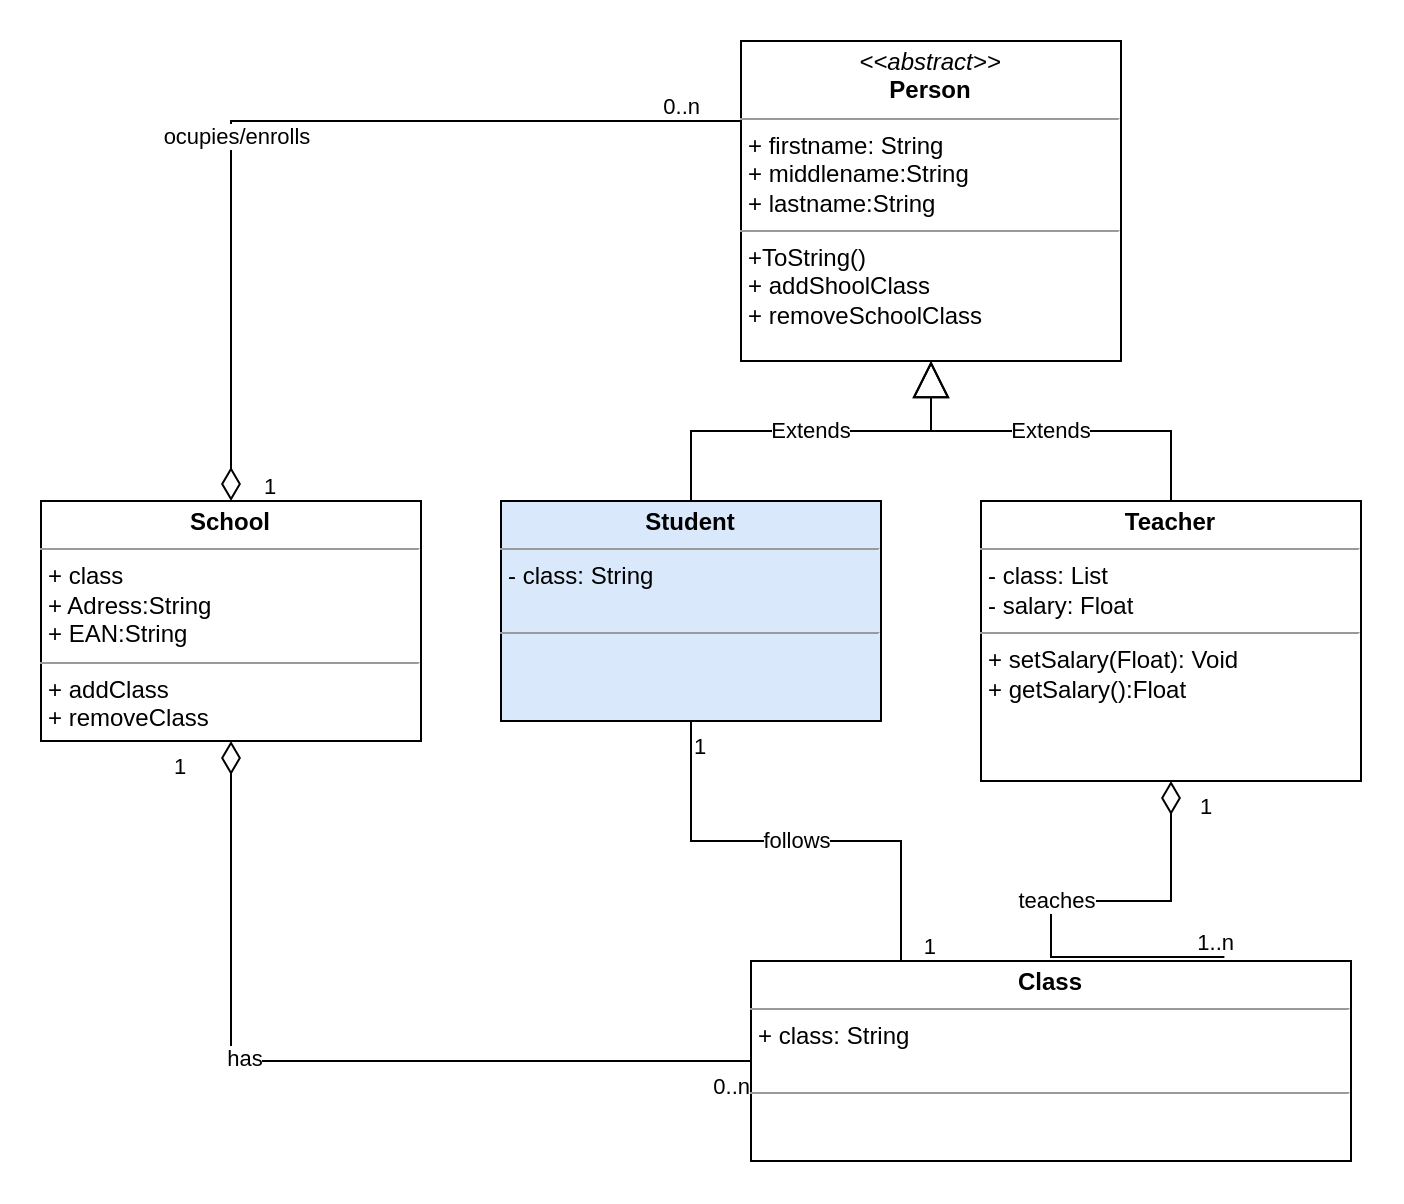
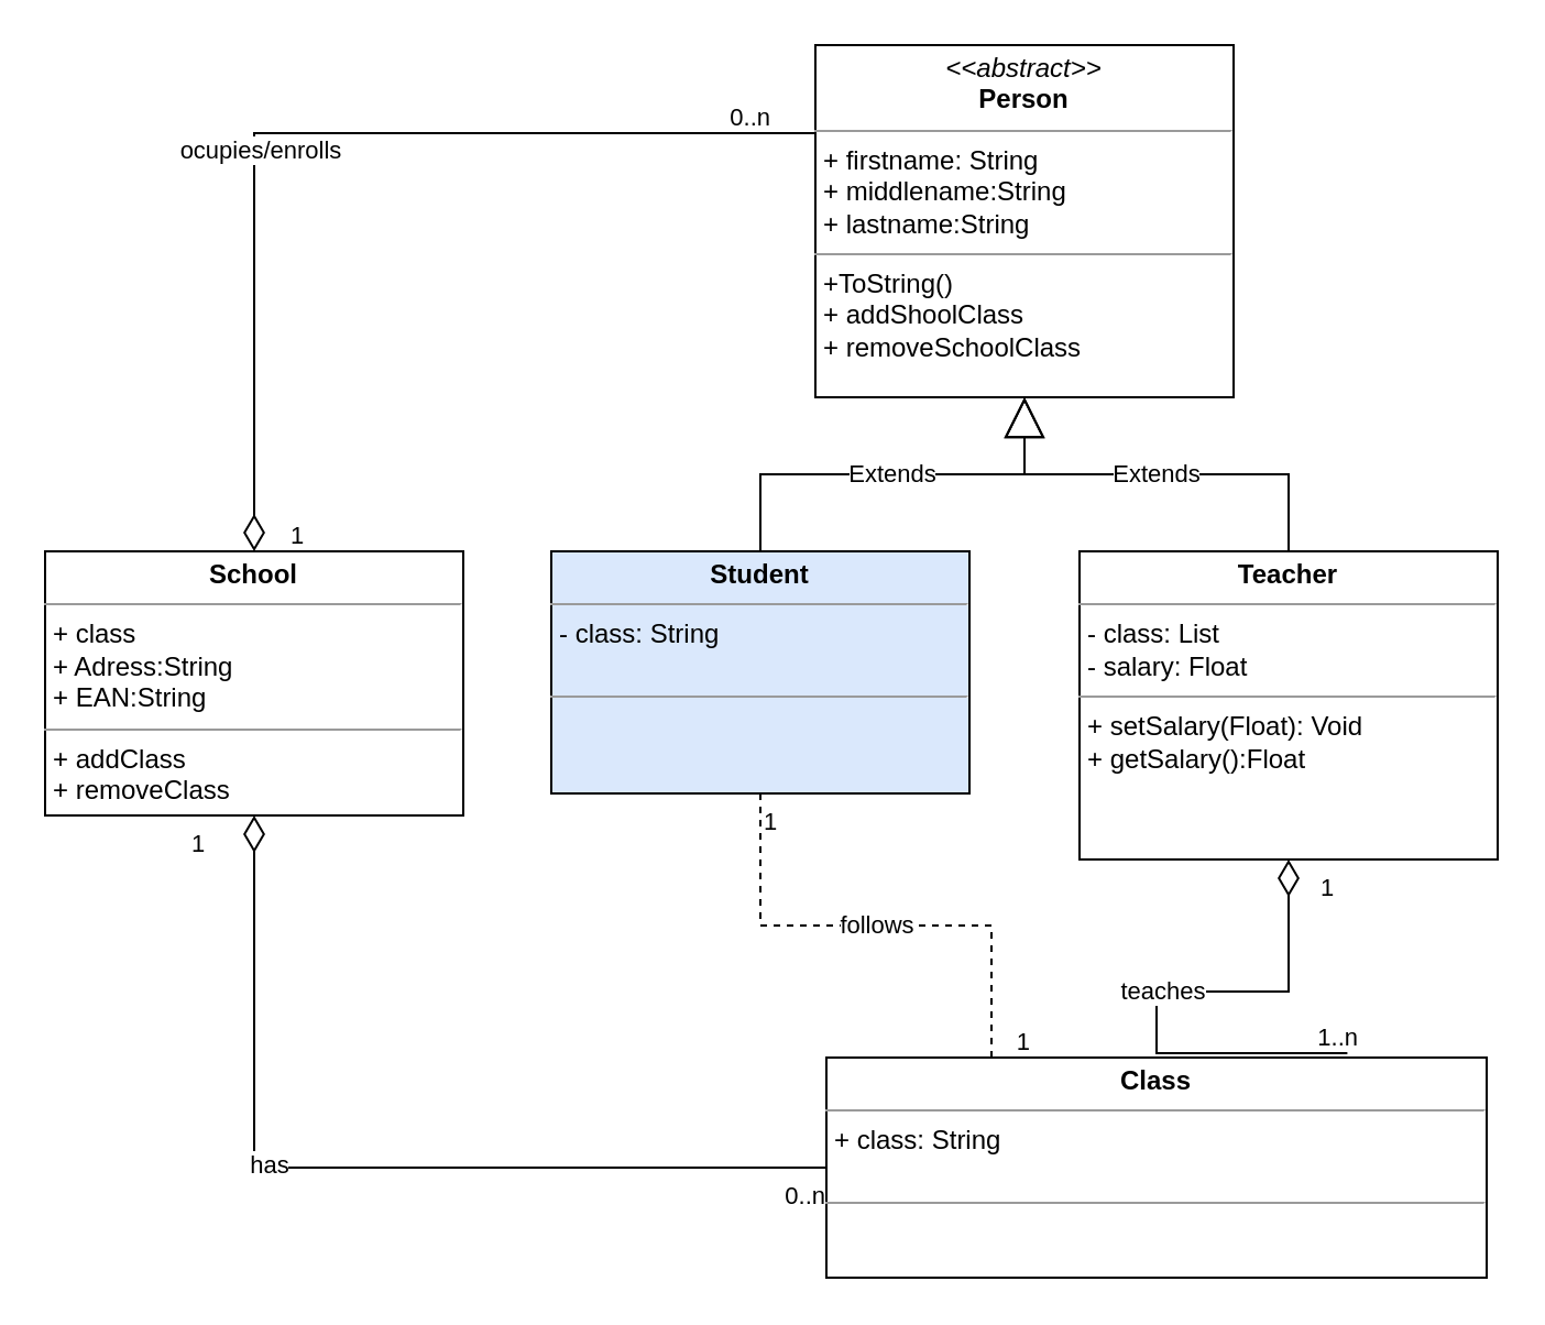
  <mxCell id="0" />
  <mxCell id="1" parent="0" />
  <mxCell id="2" value="&lt;p style=&quot;margin: 0px ; margin-top: 4px ; text-align: center&quot;&gt;&lt;i&gt;&amp;lt;&amp;lt;abstract&amp;gt;&amp;gt;&lt;/i&gt;&lt;br&gt;&lt;b&gt;Person&lt;/b&gt;&lt;/p&gt;&lt;hr size=&quot;1&quot;&gt;&lt;p style=&quot;margin: 0px ; margin-left: 4px&quot;&gt;+ firstname: String&lt;/p&gt;&lt;p style=&quot;margin: 0px ; margin-left: 4px&quot;&gt;+ middlename:String&lt;/p&gt;&lt;p style=&quot;margin: 0px ; margin-left: 4px&quot;&gt;+ lastname:String&lt;br&gt;&lt;/p&gt;&lt;hr size=&quot;1&quot;&gt;&lt;p style=&quot;margin: 0px ; margin-left: 4px&quot;&gt;+ToString()&lt;/p&gt;&lt;p style=&quot;margin: 0px 0px 0px 4px&quot;&gt;+ addShoolClass&lt;/p&gt;&lt;p style=&quot;margin: 0px 0px 0px 4px&quot;&gt;+ removeSchoolClass&lt;/p&gt;" style="verticalAlign=top;align=left;overflow=fill;fontSize=12;fontFamily=Helvetica;html=1;rounded=0;shadow=0;comic=0;labelBackgroundColor=none;strokeWidth=1" parent="1" vertex="1"><mxGeometry x="370" y="20" width="190" height="160" as="geometry" /></mxCell>
  <mxCell id="3" value="&lt;p style=&quot;margin: 0px ; margin-top: 4px ; text-align: center&quot;&gt;&lt;b&gt;Student&lt;/b&gt;&lt;/p&gt;&lt;hr size=&quot;1&quot;&gt;&lt;p style=&quot;margin: 0px ; margin-left: 4px&quot;&gt;- class: String&lt;br&gt;&lt;br&gt;&lt;/p&gt;&lt;hr size=&quot;1&quot;&gt;&lt;p style=&quot;margin: 0px ; margin-left: 4px&quot;&gt;&lt;br&gt;&lt;/p&gt;" style="verticalAlign=top;align=left;overflow=fill;fontSize=12;fontFamily=Helvetica;html=1;rounded=0;shadow=0;comic=0;labelBackgroundColor=none;strokeWidth=1;fillColor=#dae8fc;" parent="1" vertex="1"><mxGeometry x="250" y="250" width="190" height="110" as="geometry" /></mxCell>
  <mxCell id="4" value="Extends" style="endArrow=block;endSize=16;endFill=0;html=1;rounded=0;entryX=0.5;entryY=1;entryDx=0;entryDy=0;exitX=0.5;exitY=0;exitDx=0;exitDy=0;edgeStyle=orthogonalEdgeStyle;" parent="1" source="3" target="2" edge="1"><mxGeometry width="160" relative="1" as="geometry"><mxPoint x="980" y="240" as="sourcePoint" /><mxPoint x="680" y="280" as="targetPoint" /></mxGeometry></mxCell>
  <mxCell id="5" value="&lt;p style=&quot;margin: 0px ; margin-top: 4px ; text-align: center&quot;&gt;&lt;b&gt;Teacher&lt;/b&gt;&lt;/p&gt;&lt;hr size=&quot;1&quot;&gt;&lt;p style=&quot;margin: 0px ; margin-left: 4px&quot;&gt;- class: List&lt;br&gt;- salary: Float&lt;/p&gt;&lt;hr size=&quot;1&quot;&gt;&lt;p style=&quot;margin: 0px ; margin-left: 4px&quot;&gt;&lt;span&gt;+ setSalary(Float): Void&lt;/span&gt;&lt;br&gt;&lt;/p&gt;&lt;p style=&quot;margin: 0px 0px 0px 4px&quot;&gt;+ getSalary():Float&lt;/p&gt;" style="verticalAlign=top;align=left;overflow=fill;fontSize=12;fontFamily=Helvetica;html=1;rounded=0;shadow=0;comic=0;labelBackgroundColor=none;strokeWidth=1" parent="1" vertex="1"><mxGeometry x="490" y="250" width="190" height="140" as="geometry" /></mxCell>
  <mxCell id="6" value="Extends" style="endArrow=block;endSize=16;endFill=0;html=1;rounded=0;entryX=0.5;entryY=1;entryDx=0;entryDy=0;exitX=0.5;exitY=0;exitDx=0;exitDy=0;edgeStyle=orthogonalEdgeStyle;" parent="1" source="5" target="2" edge="1"><mxGeometry width="160" relative="1" as="geometry"><mxPoint x="505" y="320" as="sourcePoint" /><mxPoint x="655" y="250" as="targetPoint" /></mxGeometry></mxCell>
  <mxCell id="7" value="&lt;p style=&quot;margin: 0px ; margin-top: 4px ; text-align: center&quot;&gt;&lt;b&gt;Class&lt;/b&gt;&lt;/p&gt;&lt;hr size=&quot;1&quot;&gt;&lt;p style=&quot;margin: 0px ; margin-left: 4px&quot;&gt;+ class: String&lt;br&gt;&lt;br&gt;&lt;/p&gt;&lt;hr size=&quot;1&quot;&gt;&lt;p style=&quot;margin: 0px ; margin-left: 4px&quot;&gt;&lt;br&gt;&lt;/p&gt;" style="verticalAlign=top;align=left;overflow=fill;fontSize=12;fontFamily=Helvetica;html=1;rounded=0;shadow=0;comic=0;labelBackgroundColor=none;strokeWidth=1" parent="1" vertex="1"><mxGeometry x="375" y="480" width="300" height="100" as="geometry" /></mxCell>
  <mxCell id="8" value="&lt;p style=&quot;margin: 0px ; margin-top: 4px ; text-align: center&quot;&gt;&lt;b&gt;School&lt;/b&gt;&lt;/p&gt;&lt;hr size=&quot;1&quot;&gt;&lt;p style=&quot;margin: 0px ; margin-left: 4px&quot;&gt;+ class&lt;/p&gt;&lt;p style=&quot;margin: 0px ; margin-left: 4px&quot;&gt;+ Adress:String&lt;/p&gt;&lt;p style=&quot;margin: 0px ; margin-left: 4px&quot;&gt;&lt;span&gt;+ EAN:String&lt;/span&gt;&lt;/p&gt;&lt;hr size=&quot;1&quot;&gt;&lt;p style=&quot;margin: 0px 0px 0px 4px&quot;&gt;+ addClass&lt;br&gt;&lt;/p&gt;&lt;p style=&quot;margin: 0px 0px 0px 4px&quot;&gt;+ removeClass&lt;/p&gt;" style="verticalAlign=top;align=left;overflow=fill;fontSize=12;fontFamily=Helvetica;html=1;rounded=0;shadow=0;comic=0;labelBackgroundColor=none;strokeWidth=1" parent="1" vertex="1"><mxGeometry x="20" y="250" width="190" height="120" as="geometry" /></mxCell>
  <mxCell id="9" value="" style="endArrow=0;html=1;endSize=12;startArrow=diamondThin;startSize=14;startFill=0;edgeStyle=orthogonalEdgeStyle;rounded=0;entryX=0;entryY=0.25;entryDx=0;entryDy=0;exitX=0.5;exitY=0;exitDx=0;exitDy=0;" parent="1" source="8" target="2" edge="1"><mxGeometry relative="1" as="geometry"><mxPoint x="170" y="-60" as="sourcePoint" /><mxPoint x="380" y="60" as="targetPoint" /></mxGeometry></mxCell>
  <mxCell id="10" value="1" style="edgeLabel;resizable=0;html=1;align=left;verticalAlign=top;" parent="9" connectable="0" vertex="1"><mxGeometry x="-1" relative="1" as="geometry"><mxPoint x="15" y="-20" as="offset" /></mxGeometry></mxCell>
  <mxCell id="11" value="0..n" style="edgeLabel;resizable=0;html=1;align=right;verticalAlign=top;" parent="9" connectable="0" vertex="1"><mxGeometry x="1" relative="1" as="geometry"><mxPoint x="-20" y="-20" as="offset" /></mxGeometry></mxCell>
  <mxCell id="12" value="ocupies/enrolls" style="edgeLabel;html=1;align=center;verticalAlign=middle;resizable=0;points=[];" parent="9" vertex="1" connectable="0"><mxGeometry x="-0.176" y="-2" relative="1" as="geometry"><mxPoint as="offset" /></mxGeometry></mxCell>
  <mxCell id="13" value="" style="endArrow=0;html=1;endSize=12;startArrow=diamondThin;startSize=14;startFill=0;edgeStyle=orthogonalEdgeStyle;rounded=0;entryX=0;entryY=0.5;entryDx=0;entryDy=0;exitX=0.5;exitY=1;exitDx=0;exitDy=0;" parent="1" source="8" target="7" edge="1"><mxGeometry relative="1" as="geometry"><mxPoint x="220" y="630" as="sourcePoint" /><mxPoint x="100" y="502.5" as="targetPoint" /></mxGeometry></mxCell>
  <mxCell id="14" value="1" style="edgeLabel;resizable=0;html=1;align=left;verticalAlign=top;" parent="13" connectable="0" vertex="1"><mxGeometry x="-1" relative="1" as="geometry"><mxPoint x="-30" as="offset" /></mxGeometry></mxCell>
  <mxCell id="15" value="&lt;span style=&quot;text-align: left&quot;&gt;0..n&lt;/span&gt;" style="edgeLabel;resizable=0;html=1;align=right;verticalAlign=top;" parent="13" connectable="0" vertex="1"><mxGeometry x="1" relative="1" as="geometry" /></mxCell>
  <mxCell id="16" value="has" style="edgeLabel;html=1;align=center;verticalAlign=middle;resizable=0;points=[];" parent="13" vertex="1" connectable="0"><mxGeometry x="-0.209" y="2" relative="1" as="geometry"><mxPoint as="offset" /></mxGeometry></mxCell>
- <mxCell id="17" value="follows" style="endArrow=0;html=1;endSize=12;startArrow=0;startSize=14;startFill=0;edgeStyle=orthogonalEdgeStyle;rounded=0;entryX=0.25;entryY=0;entryDx=0;entryDy=0;" parent="1" source="3" target="7" edge="1"><mxGeometry relative="1" as="geometry"><mxPoint x="120" y="570" as="sourcePoint" /><mxPoint x="280" y="570" as="targetPoint" /></mxGeometry></mxCell>
+ <mxCell id="17" value="follows" style="endArrow=0;html=1;endSize=12;startArrow=0;startSize=14;startFill=0;edgeStyle=orthogonalEdgeStyle;rounded=0;entryX=0.25;entryY=0;entryDx=0;entryDy=0;dashed=1;" parent="1" source="3" target="7" edge="1"><mxGeometry relative="1" as="geometry"><mxPoint x="120" y="570" as="sourcePoint" /><mxPoint x="280" y="570" as="targetPoint" /></mxGeometry></mxCell>
  <mxCell id="18" value="1" style="edgeLabel;resizable=0;html=1;align=left;verticalAlign=top;" parent="17" connectable="0" vertex="1"><mxGeometry x="-1" relative="1" as="geometry" /></mxCell>
  <mxCell id="19" value="1" style="edgeLabel;resizable=0;html=1;align=right;verticalAlign=top;" parent="17" connectable="0" vertex="1"><mxGeometry x="1" relative="1" as="geometry"><mxPoint x="18" y="-20" as="offset" /></mxGeometry></mxCell>
  <mxCell id="20" value="&lt;br&gt;" style="edgeLabel;html=1;align=center;verticalAlign=middle;resizable=0;points=[];" parent="17" vertex="1" connectable="0"><mxGeometry x="-0.35" y="-2" relative="1" as="geometry"><mxPoint as="offset" /></mxGeometry></mxCell>
  <mxCell id="21" value="teaches" style="endArrow=0;html=1;endSize=12;startArrow=diamondThin;startSize=14;startFill=0;edgeStyle=orthogonalEdgeStyle;rounded=0;entryX=0.789;entryY=-0.02;entryDx=0;entryDy=0;entryPerimeter=0;exitX=0.5;exitY=1;exitDx=0;exitDy=0;" parent="1" source="5" target="7" edge="1"><mxGeometry relative="1" as="geometry"><mxPoint x="650" y="540" as="sourcePoint" /><mxPoint x="530" y="450" as="targetPoint" /><Array as="points"><mxPoint x="585" y="450" /><mxPoint x="525" y="450" /></Array></mxGeometry></mxCell>
  <mxCell id="22" value="1" style="edgeLabel;resizable=0;html=1;align=left;verticalAlign=top;" parent="21" connectable="0" vertex="1"><mxGeometry x="-1" relative="1" as="geometry"><mxPoint x="13" as="offset" /></mxGeometry></mxCell>
  <mxCell id="23" value="1..n" style="edgeLabel;resizable=0;html=1;align=right;verticalAlign=top;" parent="21" connectable="0" vertex="1"><mxGeometry x="1" relative="1" as="geometry"><mxPoint x="5" y="-20" as="offset" /></mxGeometry></mxCell>
